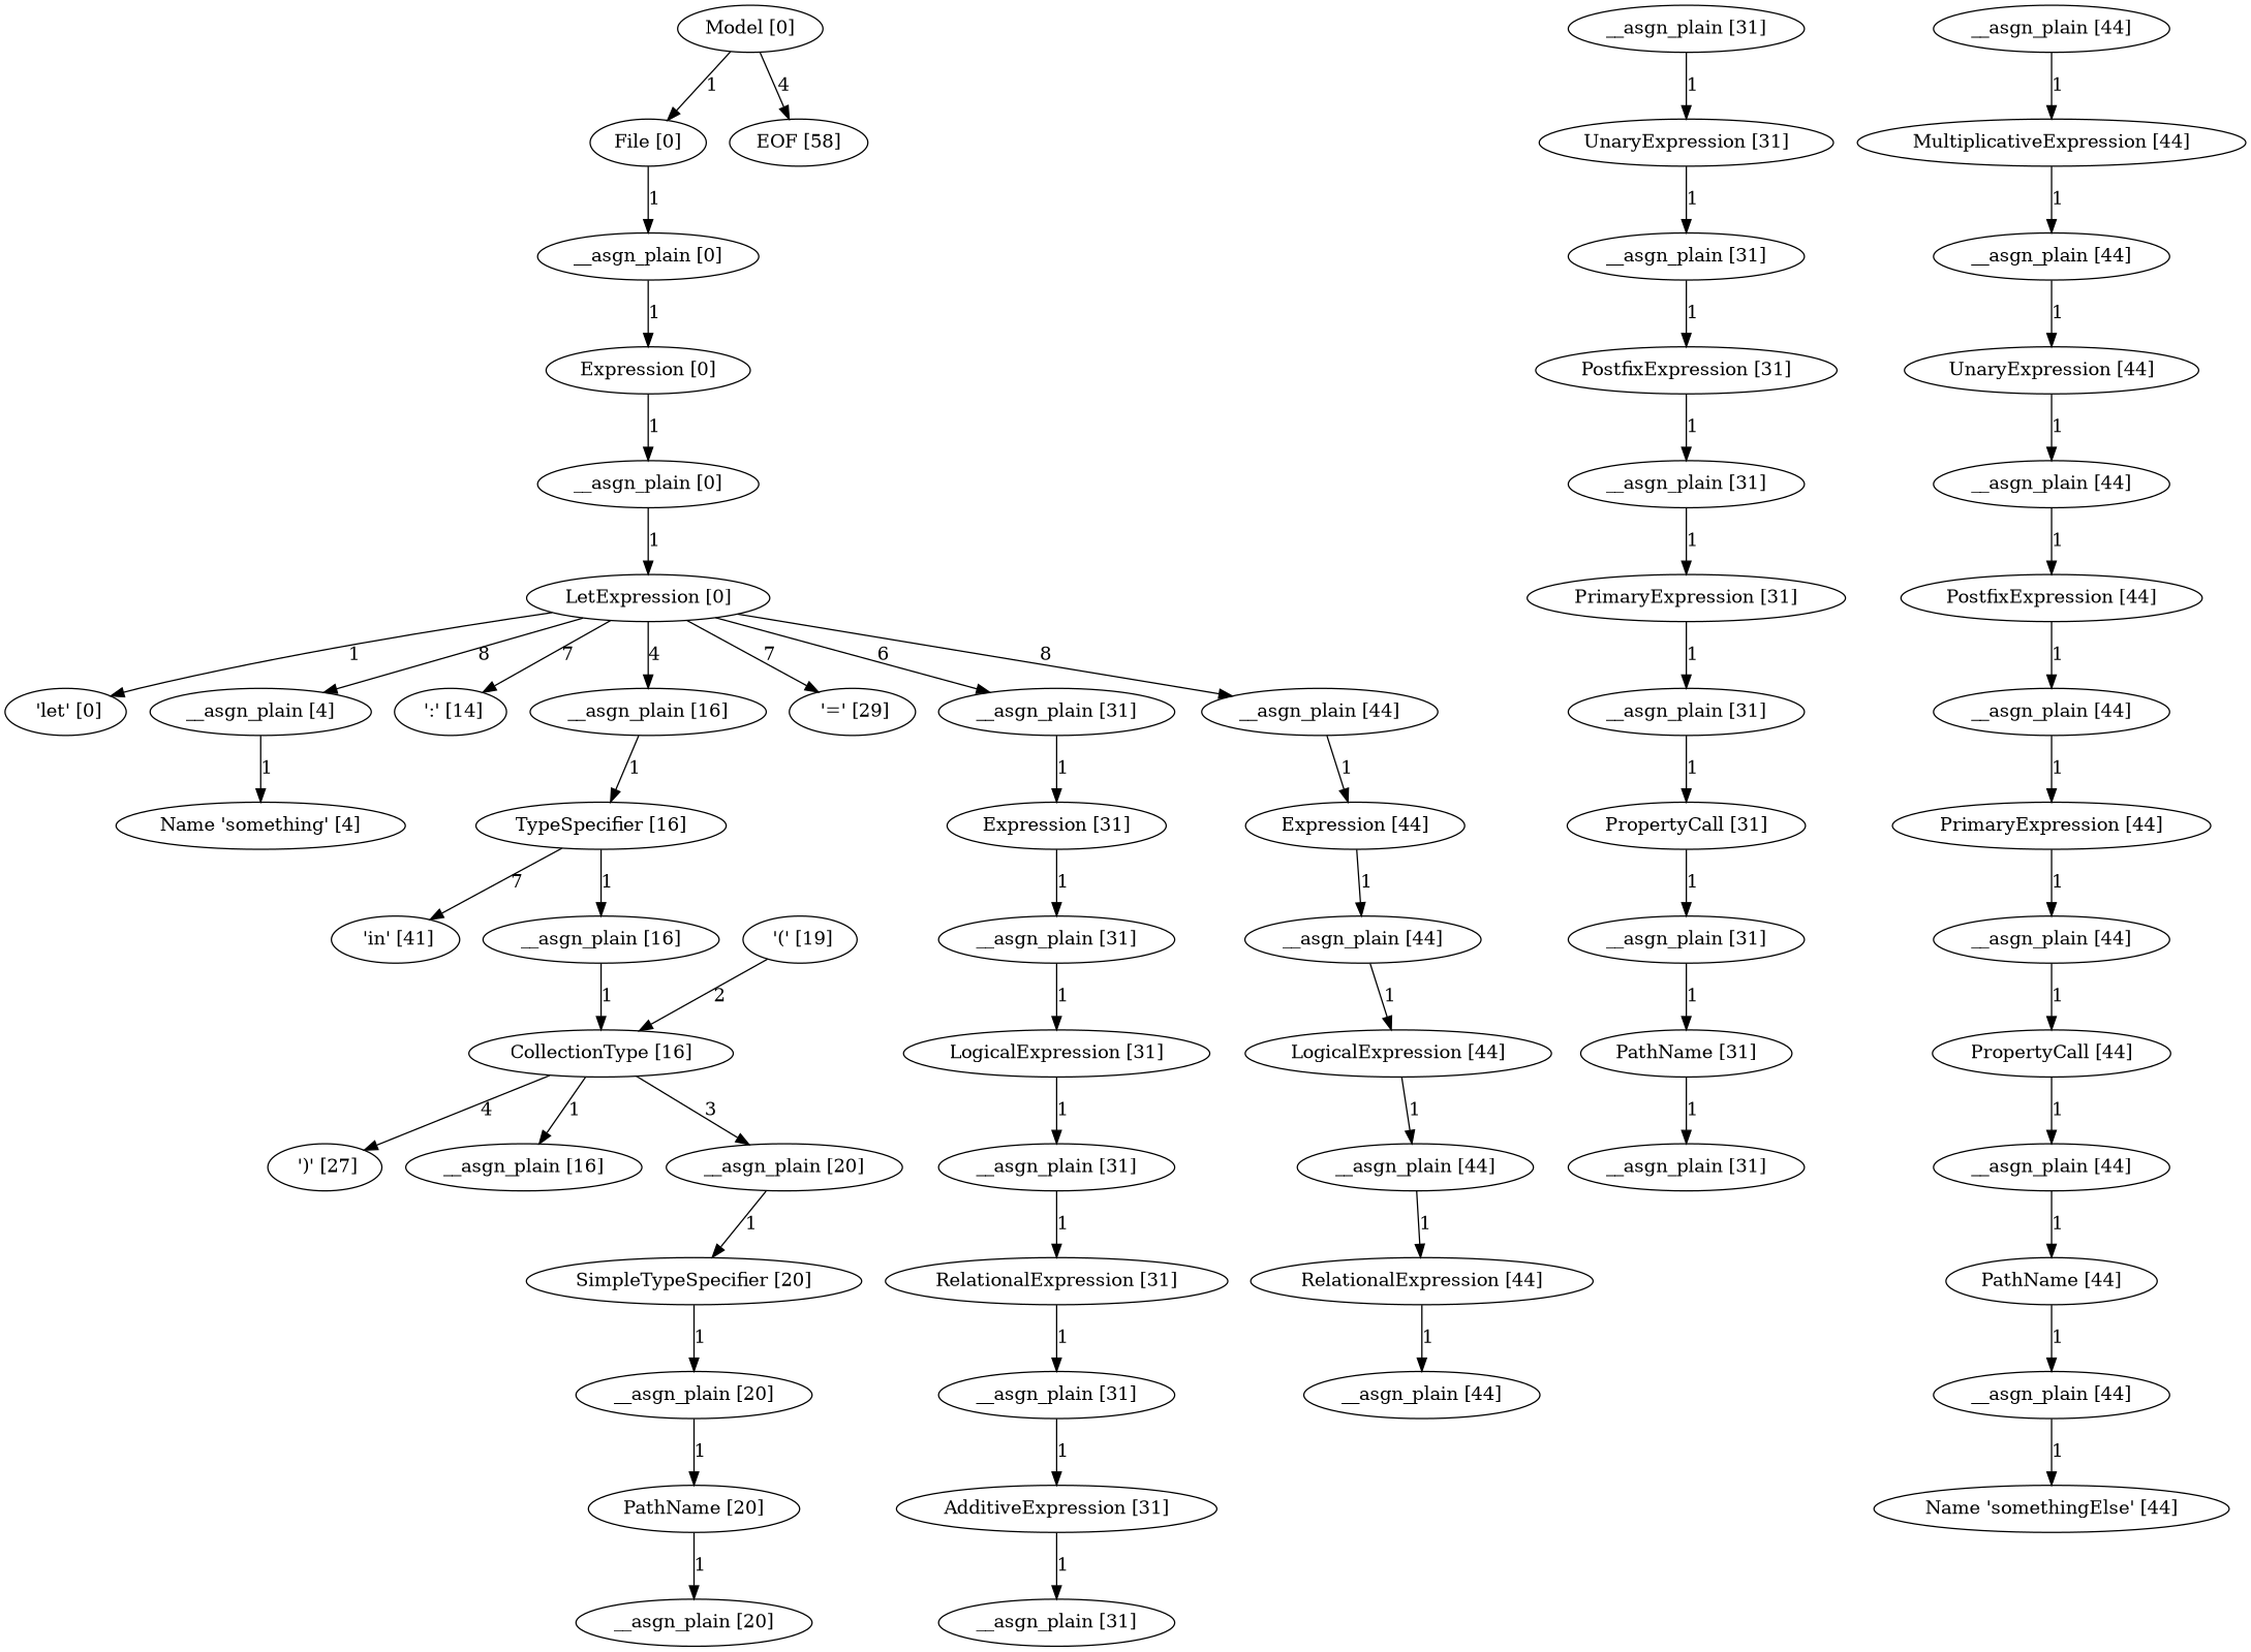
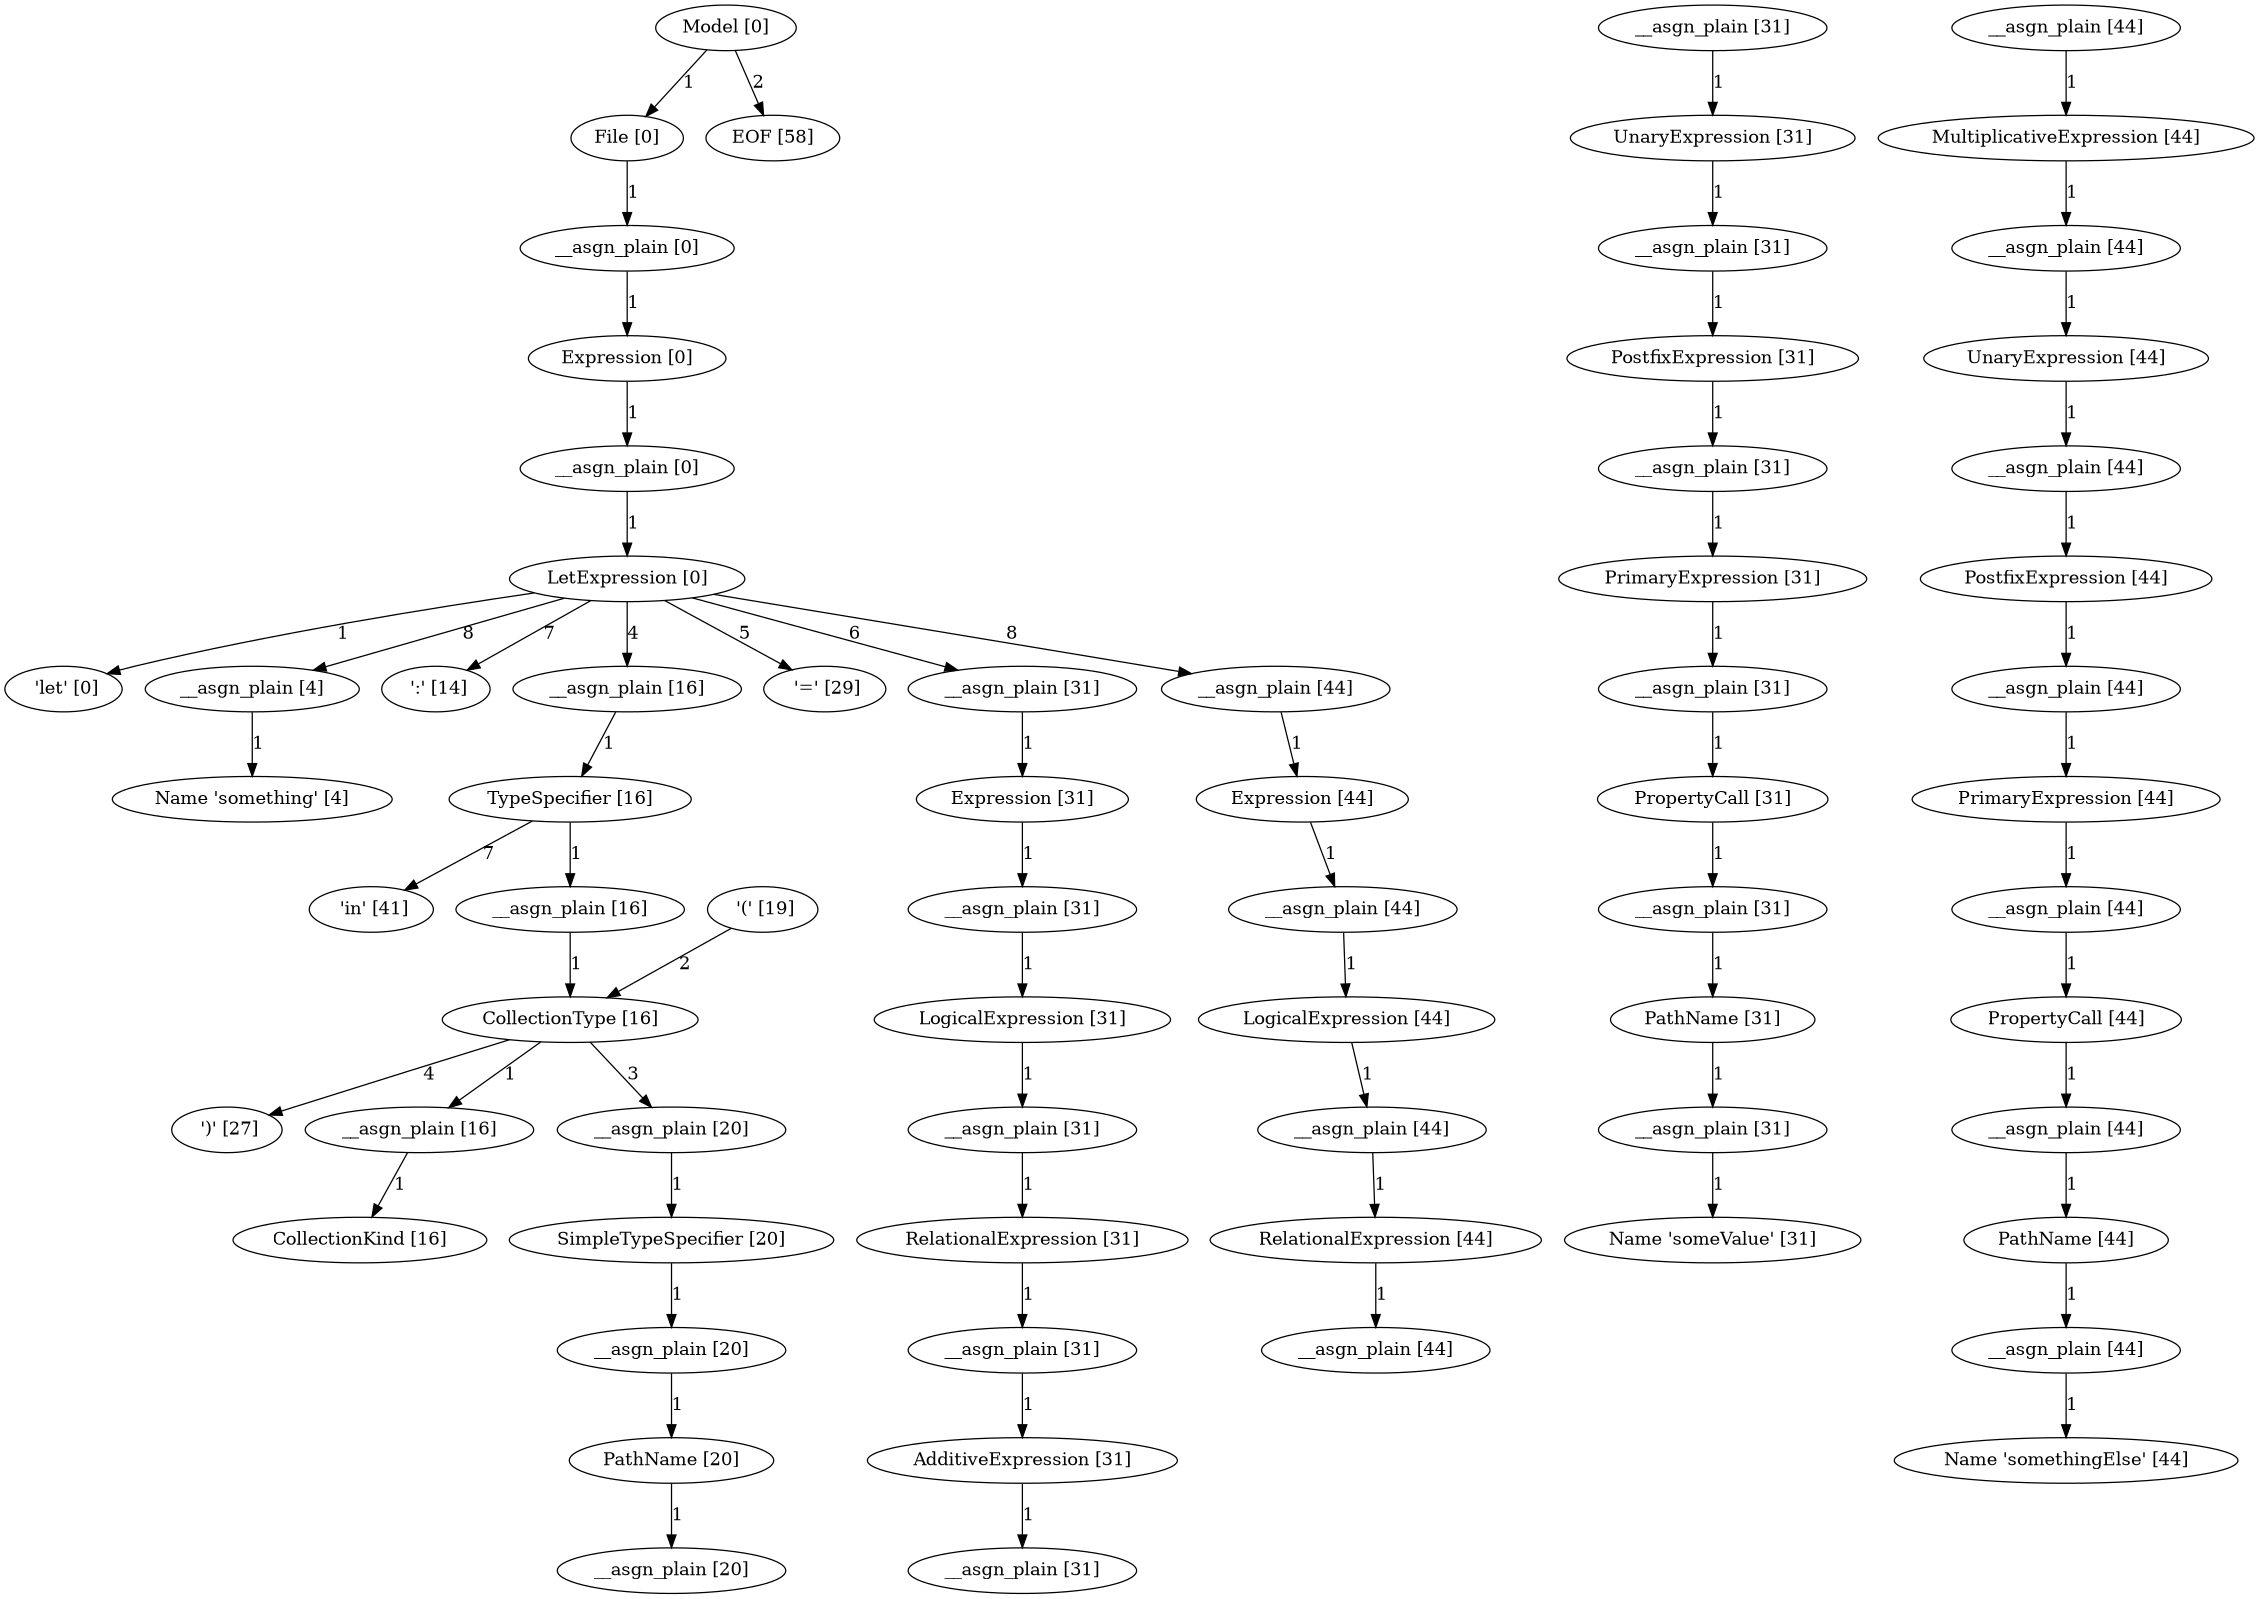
  digraph {
    n1 [label="Model [0]"]
    n2 [label="File [0]"]
    n3 [label="EOF [58]"]
    n4 [label="__asgn_plain [0]"]
    n5 [label="Expression [0]"]
    n6 [label="__asgn_plain [0]"]
    n7 [label="LetExpression [0]"]
    n8 [label=" 'let' [0]"]
    n9 [label="__asgn_plain [4]"]
    n10 [label=" ':' [14]"]
    n11 [label="__asgn_plain [16]"]
    n12 [label=" '=' [29]"]
    n13 [label="__asgn_plain [31]"]
    n14 [label="__asgn_plain [44]"]
    n15 [label="Name 'something' [4]"]
    n16 [label="TypeSpecifier [16]"]
    n17 [label="Expression [31]"]
    n18 [label=" 'in' [41]"]
    n19 [label="Expression [44]"]
    n20 [label="__asgn_plain [16]"]
    n21 [label="CollectionType [16]"]
    n22 [label="__asgn_plain [16]"]
    n23 [label="__asgn_plain [20]"]
    n24 [label=" ')' [27]"]
+   n25 [label="CollectionKind [16]"]
    n26 [label=" '(' [19]"]
    n27 [label="SimpleTypeSpecifier [20]"]
    n28 [label="__asgn_plain [20]"]
    n29 [label="PathName [20]"]
    n30 [label="__asgn_plain [20]"]
    n31 [label="__asgn_plain [31]"]
    n32 [label="LogicalExpression [31]"]
    n33 [label="__asgn_plain [31]"]
    n34 [label="RelationalExpression [31]"]
    n35 [label="__asgn_plain [31]"]
    n36 [label="AdditiveExpression [31]"]
    n37 [label="__asgn_plain [31]"]
    n38 [label="__asgn_plain [31]"]
    n39 [label="UnaryExpression [31]"]
    n40 [label="__asgn_plain [31]"]
    n41 [label="PostfixExpression [31]"]
    n42 [label="__asgn_plain [31]"]
    n43 [label="PrimaryExpression [31]"]
    n44 [label="__asgn_plain [31]"]
    n45 [label="PropertyCall [31]"]
    n46 [label="__asgn_plain [31]"]
    n47 [label="PathName [31]"]
    n48 [label="__asgn_plain [31]"]
+   n49 [label="Name 'someValue' [31]"]
    n50 [label="__asgn_plain [44]"]
    n51 [label="LogicalExpression [44]"]
    n52 [label="__asgn_plain [44]"]
    n53 [label="RelationalExpression [44]"]
    n54 [label="__asgn_plain [44]"]
    n55 [label="__asgn_plain [44]"]
    n56 [label="MultiplicativeExpression [44]"]
    n57 [label="__asgn_plain [44]"]
    n58 [label="UnaryExpression [44]"]
    n59 [label="__asgn_plain [44]"]
    n60 [label="PostfixExpression [44]"]
    n61 [label="__asgn_plain [44]"]
    n62 [label="PrimaryExpression [44]"]
    n63 [label="__asgn_plain [44]"]
    n64 [label="PropertyCall [44]"]
    n65 [label="__asgn_plain [44]"]
    n66 [label="PathName [44]"]
    n67 [label="__asgn_plain [44]"]
    n68 [label="Name 'somethingElse' [44]"]
    n1 -> n2 [label=1]
-   n1 -> n3 [label=4]
+   n1 -> n3 [label=2]
    n2 -> n4 [label=1]
    n4 -> n5 [label=1]
    n5 -> n6 [label=1]
    n6 -> n7 [label=1]
    n7 -> n8 [label=1]
    n7 -> n9 [label=8]
    n7 -> n10 [label=7]
    n7 -> n11 [label=4]
-   n7 -> n12 [label=7]
+   n7 -> n12 [label=5]
    n7 -> n13 [label=6]
    n7 -> n14 [label=8]
    n9 -> n15 [label=1]
    n11 -> n16 [label=1]
    n13 -> n17 [label=1]
    n14 -> n19 [label=1]
    n16 -> n18 [label=7]
    n16 -> n20 [label=1]
    n17 -> n31 [label=1]
    n19 -> n50 [label=1]
    n20 -> n21 [label=1]
    n21 -> n22 [label=1]
    n21 -> n23 [label=3]
    n21 -> n24 [label=4]
+   n22 -> n25 [label=1]
    n23 -> n27 [label=1]
    n26 -> n21 [label=2]
    n27 -> n28 [label=1]
    n28 -> n29 [label=1]
    n29 -> n30 [label=1]
    n31 -> n32 [label=1]
    n32 -> n33 [label=1]
    n33 -> n34 [label=1]
    n34 -> n35 [label=1]
    n35 -> n36 [label=1]
    n36 -> n37 [label=1]
    n38 -> n39 [label=1]
    n39 -> n40 [label=1]
    n40 -> n41 [label=1]
    n41 -> n42 [label=1]
    n42 -> n43 [label=1]
    n43 -> n44 [label=1]
    n44 -> n45 [label=1]
    n45 -> n46 [label=1]
    n46 -> n47 [label=1]
    n47 -> n48 [label=1]
+   n48 -> n49 [label=1]
    n50 -> n51 [label=1]
    n51 -> n52 [label=1]
    n52 -> n53 [label=1]
    n53 -> n54 [label=1]
    n55 -> n56 [label=1]
    n56 -> n57 [label=1]
    n57 -> n58 [label=1]
    n58 -> n59 [label=1]
    n59 -> n60 [label=1]
    n60 -> n61 [label=1]
    n61 -> n62 [label=1]
    n62 -> n63 [label=1]
    n63 -> n64 [label=1]
    n64 -> n65 [label=1]
    n65 -> n66 [label=1]
    n66 -> n67 [label=1]
    n67 -> n68 [label=1]
  }
